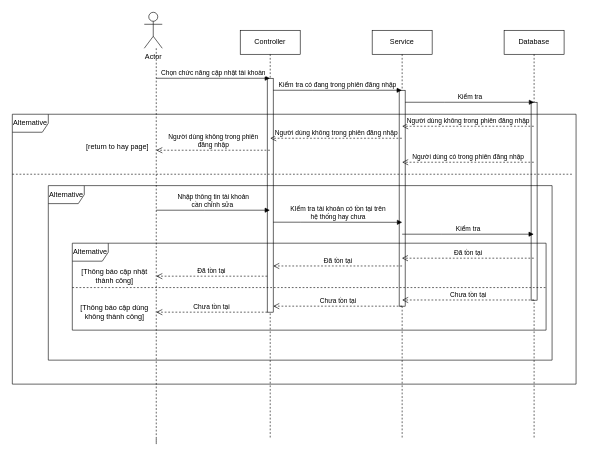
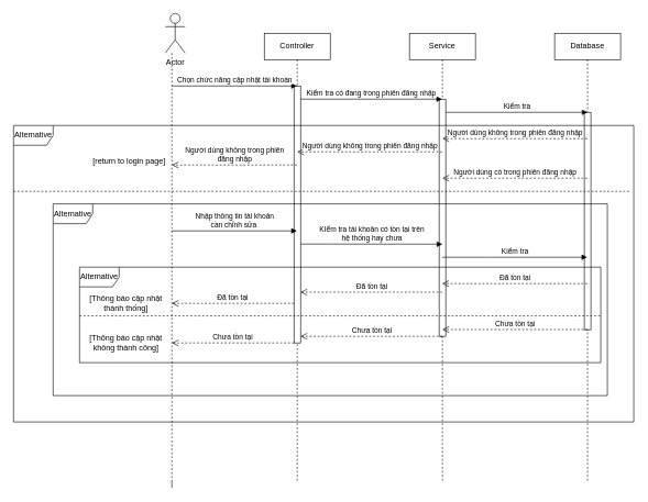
  <mxCell id="0" />
  <mxCell id="1" parent="0" />
  <mxCell id="2" value="Controller" style="shape=umlLifeline;perimeter=lifelinePerimeter;whiteSpace=wrap;html=1;container=1;dropTarget=0;collapsible=0;recursiveResize=0;outlineConnect=0;portConstraint=eastwest;newEdgeStyle={&quot;curved&quot;:0,&quot;rounded&quot;:0};" vertex="1" parent="1"><mxGeometry x="400" y="50" width="100" height="680" as="geometry" /></mxCell>
  <mxCell id="3" value="" style="html=1;points=[[0,0,0,0,5],[0,1,0,0,-5],[1,0,0,0,5],[1,1,0,0,-5]];perimeter=orthogonalPerimeter;outlineConnect=0;targetShapes=umlLifeline;portConstraint=eastwest;newEdgeStyle={&quot;curved&quot;:0,&quot;rounded&quot;:0};" vertex="1" parent="2"><mxGeometry x="45" y="80" width="10" height="390" as="geometry" /></mxCell>
  <mxCell id="4" style="edgeStyle=orthogonalEdgeStyle;rounded=0;orthogonalLoop=1;jettySize=auto;html=1;dashed=1;endArrow=none;startFill=0;" edge="1" parent="1" source="5"><mxGeometry relative="1" as="geometry"><mxPoint x="260" y="730" as="targetPoint" /><Array as="points"><mxPoint x="260" y="740" /><mxPoint x="260" y="740" /></Array></mxGeometry></mxCell>
- <mxCell id="5" value="Actor" style="shape=umlActor;verticalLabelPosition=bottom;verticalAlign=top;html=1;" vertex="1" parent="1"><mxGeometry x="240" y="20" width="30" height="60" as="geometry" /></mxCell>
+ <mxCell id="5" value="Actor" style="shape=umlActor;verticalLabelPosition=bottom;verticalAlign=top;html=1;" vertex="1" parent="1"><mxGeometry x="250" y="20" width="30" height="60" as="geometry" /></mxCell>
  <mxCell id="6" value="Service" style="shape=umlLifeline;perimeter=lifelinePerimeter;whiteSpace=wrap;html=1;container=1;dropTarget=0;collapsible=0;recursiveResize=0;outlineConnect=0;portConstraint=eastwest;newEdgeStyle={&quot;curved&quot;:0,&quot;rounded&quot;:0};" vertex="1" parent="1"><mxGeometry x="620" y="50" width="100" height="680" as="geometry" /></mxCell>
  <mxCell id="7" value="" style="html=1;points=[[0,0,0,0,5],[0,1,0,0,-5],[1,0,0,0,5],[1,1,0,0,-5]];perimeter=orthogonalPerimeter;outlineConnect=0;targetShapes=umlLifeline;portConstraint=eastwest;newEdgeStyle={&quot;curved&quot;:0,&quot;rounded&quot;:0};" vertex="1" parent="6"><mxGeometry x="45" y="100" width="10" height="360" as="geometry" /></mxCell>
  <mxCell id="8" value="Database" style="shape=umlLifeline;perimeter=lifelinePerimeter;whiteSpace=wrap;html=1;container=1;dropTarget=0;collapsible=0;recursiveResize=0;outlineConnect=0;portConstraint=eastwest;newEdgeStyle={&quot;curved&quot;:0,&quot;rounded&quot;:0};" vertex="1" parent="1"><mxGeometry x="840" y="50" width="100" height="680" as="geometry" /></mxCell>
  <mxCell id="9" value="" style="html=1;points=[[0,0,0,0,5],[0,1,0,0,-5],[1,0,0,0,5],[1,1,0,0,-5]];perimeter=orthogonalPerimeter;outlineConnect=0;targetShapes=umlLifeline;portConstraint=eastwest;newEdgeStyle={&quot;curved&quot;:0,&quot;rounded&quot;:0};" vertex="1" parent="8"><mxGeometry x="45" y="120" width="10" height="330" as="geometry" /></mxCell>
  <mxCell id="10" value="Chọn chức năng cập nhật tài khoàn" style="html=1;verticalAlign=bottom;endArrow=block;curved=0;rounded=0;" edge="1" parent="1"><mxGeometry width="80" relative="1" as="geometry"><mxPoint x="260" y="130" as="sourcePoint" /><mxPoint x="449.5" y="130" as="targetPoint" /><Array as="points"><mxPoint x="330" y="130" /></Array></mxGeometry></mxCell>
  <mxCell id="11" value="Kiểm tra có đang trong phiên đăng nhập" style="html=1;verticalAlign=bottom;endArrow=block;curved=0;rounded=0;" edge="1" parent="1" source="3" target="6"><mxGeometry width="80" relative="1" as="geometry"><mxPoint x="470" y="150" as="sourcePoint" /><mxPoint x="639.5" y="150" as="targetPoint" /><Array as="points"><mxPoint x="520" y="150" /></Array></mxGeometry></mxCell>
  <mxCell id="12" value="Kiểm tra" style="html=1;verticalAlign=bottom;endArrow=block;curved=0;rounded=0;" edge="1" parent="1" source="7"><mxGeometry width="80" relative="1" as="geometry"><mxPoint x="680" y="170" as="sourcePoint" /><mxPoint x="890" y="170" as="targetPoint" /><Array as="points"><mxPoint x="740" y="170" /></Array></mxGeometry></mxCell>
  <mxCell id="13" value="Người dùng không trong phiên đăng nhập" style="html=1;verticalAlign=bottom;endArrow=open;dashed=1;endSize=8;curved=0;rounded=0;" edge="1" parent="1"><mxGeometry relative="1" as="geometry"><mxPoint x="889.5" y="210" as="sourcePoint" /><mxPoint x="670" y="210" as="targetPoint" /></mxGeometry></mxCell>
  <mxCell id="14" value="Người dùng không trong phiên đăng nhập" style="html=1;verticalAlign=bottom;endArrow=open;dashed=1;endSize=8;curved=0;rounded=0;" edge="1" parent="1"><mxGeometry relative="1" as="geometry"><mxPoint x="669.5" y="230" as="sourcePoint" /><mxPoint x="450" y="230" as="targetPoint" /></mxGeometry></mxCell>
  <mxCell id="15" value="Người dùng không trong phiên&lt;div&gt;đăng nhập&lt;/div&gt;" style="html=1;verticalAlign=bottom;endArrow=open;dashed=1;endSize=8;curved=0;rounded=0;" edge="1" parent="1"><mxGeometry relative="1" as="geometry"><mxPoint x="449.5" y="250" as="sourcePoint" /><mxPoint x="260" y="250" as="targetPoint" /></mxGeometry></mxCell>
  <mxCell id="16" value="Alternative" style="shape=umlFrame;whiteSpace=wrap;html=1;pointerEvents=0;" vertex="1" parent="1"><mxGeometry x="20" y="190" width="940" height="450" as="geometry" /></mxCell>
- <mxCell id="17" value="[return to hay page]" style="text;html=1;align=center;verticalAlign=middle;resizable=0;points=[];autosize=1;strokeColor=none;fillColor=none;" vertex="1" parent="1"><mxGeometry x="130" y="230" width="130" height="30" as="geometry" /></mxCell>
+ <mxCell id="17" value="[return to login page]" style="text;html=1;align=center;verticalAlign=middle;resizable=0;points=[];autosize=1;strokeColor=none;fillColor=none;" vertex="1" parent="1"><mxGeometry x="130" y="230" width="130" height="30" as="geometry" /></mxCell>
  <mxCell id="18" value="" style="line;strokeWidth=1;fillColor=none;align=left;verticalAlign=middle;spacingTop=-1;spacingLeft=3;spacingRight=3;rotatable=0;labelPosition=right;points=[];portConstraint=eastwest;strokeColor=inherit;dashed=1;" vertex="1" parent="1"><mxGeometry x="20" y="286" width="935" height="8" as="geometry" /></mxCell>
  <mxCell id="19" value="Người dùng có trong phiên đăng nhập" style="html=1;verticalAlign=bottom;endArrow=open;dashed=1;endSize=8;curved=0;rounded=0;" edge="1" parent="1" source="8"><mxGeometry relative="1" as="geometry"><mxPoint x="750" y="270" as="sourcePoint" /><mxPoint x="670" y="270" as="targetPoint" /></mxGeometry></mxCell>
  <mxCell id="20" value="Alternative" style="shape=umlFrame;whiteSpace=wrap;html=1;pointerEvents=0;" vertex="1" parent="1"><mxGeometry x="80" y="309" width="840" height="291" as="geometry" /></mxCell>
  <mxCell id="21" value="Nhập thông tin tài khoản&lt;div&gt;cần chỉnh sửa&amp;nbsp;&lt;/div&gt;" style="html=1;verticalAlign=bottom;endArrow=block;curved=0;rounded=0;" edge="1" parent="1"><mxGeometry x="0.003" width="80" relative="1" as="geometry"><mxPoint x="260" y="350" as="sourcePoint" /><mxPoint x="449.5" y="350" as="targetPoint" /><Array as="points"><mxPoint x="340" y="350" /></Array><mxPoint as="offset" /></mxGeometry></mxCell>
  <mxCell id="22" value="KIểm tra tài khoản có tồn tại trên&lt;div&gt;hệ thống hay chưa&lt;/div&gt;" style="html=1;verticalAlign=bottom;endArrow=block;curved=0;rounded=0;entryX=0.5;entryY=0.493;entryDx=0;entryDy=0;entryPerimeter=0;" edge="1" parent="1"><mxGeometry width="80" relative="1" as="geometry"><mxPoint x="455" y="370" as="sourcePoint" /><mxPoint x="670" y="370.17" as="targetPoint" /><Array as="points"><mxPoint x="500" y="370" /></Array></mxGeometry></mxCell>
  <mxCell id="23" value="Kiểm tra" style="html=1;verticalAlign=bottom;endArrow=block;curved=0;rounded=0;" edge="1" parent="1"><mxGeometry width="80" relative="1" as="geometry"><mxPoint x="670" y="390" as="sourcePoint" /><mxPoint x="889.5" y="390" as="targetPoint" /><Array as="points"><mxPoint x="735" y="390" /></Array></mxGeometry></mxCell>
  <mxCell id="24" value="Alternative" style="shape=umlFrame;whiteSpace=wrap;html=1;pointerEvents=0;" vertex="1" parent="1"><mxGeometry x="120" y="405" width="790" height="145" as="geometry" /></mxCell>
  <mxCell id="25" value="Đã tồn tại" style="html=1;verticalAlign=bottom;endArrow=open;dashed=1;endSize=8;curved=0;rounded=0;" edge="1" parent="1"><mxGeometry relative="1" as="geometry"><mxPoint x="889.5" y="430" as="sourcePoint" /><mxPoint x="669.63" y="430" as="targetPoint" /></mxGeometry></mxCell>
  <mxCell id="26" value="Đã tồn tại" style="html=1;verticalAlign=bottom;endArrow=open;dashed=1;endSize=8;curved=0;rounded=0;" edge="1" parent="1"><mxGeometry relative="1" as="geometry"><mxPoint x="669.87" y="443" as="sourcePoint" /><mxPoint x="455" y="443" as="targetPoint" /></mxGeometry></mxCell>
  <mxCell id="27" value="Đã tồn tại" style="html=1;verticalAlign=bottom;endArrow=open;dashed=1;endSize=8;curved=0;rounded=0;" edge="1" parent="1" source="3"><mxGeometry relative="1" as="geometry"><mxPoint x="420" y="460" as="sourcePoint" /><mxPoint x="260" y="460" as="targetPoint" /></mxGeometry></mxCell>
- <mxCell id="28" value="[Thông báo cập nhật&lt;div&gt;&lt;span style=&quot;background-color: transparent; color: light-dark(rgb(0, 0, 0), rgb(255, 255, 255));&quot;&gt;thành công]&lt;/span&gt;&lt;/div&gt;" style="text;html=1;align=center;verticalAlign=middle;resizable=0;points=[];autosize=1;strokeColor=none;fillColor=none;" vertex="1" parent="1"><mxGeometry x="125" y="440" width="130" height="40" as="geometry" /></mxCell>
+ <mxCell id="28" value="[Thông báo cập nhật&lt;div&gt;&lt;span style=&quot;background-color: transparent; color: light-dark(rgb(0, 0, 0), rgb(255, 255, 255));&quot;&gt;thành thống]&lt;/span&gt;&lt;/div&gt;" style="text;html=1;align=center;verticalAlign=middle;resizable=0;points=[];autosize=1;strokeColor=none;fillColor=none;" vertex="1" parent="1"><mxGeometry x="125" y="440" width="130" height="40" as="geometry" /></mxCell>
  <mxCell id="29" value="" style="line;strokeWidth=1;fillColor=none;align=left;verticalAlign=middle;spacingTop=-1;spacingLeft=3;spacingRight=3;rotatable=0;labelPosition=right;points=[];portConstraint=eastwest;strokeColor=inherit;dashed=1;" vertex="1" parent="1"><mxGeometry x="120" y="475" width="790" height="8" as="geometry" /></mxCell>
  <mxCell id="30" value="Chưa tồn tại" style="html=1;verticalAlign=bottom;endArrow=open;dashed=1;endSize=8;curved=0;rounded=0;" edge="1" parent="1"><mxGeometry relative="1" as="geometry"><mxPoint x="889.87" y="499.7" as="sourcePoint" /><mxPoint x="670" y="499.7" as="targetPoint" /></mxGeometry></mxCell>
  <mxCell id="31" value="Chưa tồn tại" style="html=1;verticalAlign=bottom;endArrow=open;dashed=1;endSize=8;curved=0;rounded=0;" edge="1" parent="1" target="3"><mxGeometry relative="1" as="geometry"><mxPoint x="669.87" y="510" as="sourcePoint" /><mxPoint x="460" y="510" as="targetPoint" /></mxGeometry></mxCell>
  <mxCell id="32" value="Chưa tồn tại" style="html=1;verticalAlign=bottom;endArrow=open;dashed=1;endSize=8;curved=0;rounded=0;" edge="1" parent="1"><mxGeometry relative="1" as="geometry"><mxPoint x="445" y="520" as="sourcePoint" /><mxPoint x="260" y="520" as="targetPoint" /></mxGeometry></mxCell>
- <mxCell id="33" value="[Thông báo cập dùng&lt;div&gt;không thành công]&lt;/div&gt;" style="text;html=1;align=center;verticalAlign=middle;resizable=0;points=[];autosize=1;strokeColor=none;fillColor=none;" vertex="1" parent="1"><mxGeometry x="125" y="500" width="130" height="40" as="geometry" /></mxCell>
+ <mxCell id="33" value="[Thông báo cập nhật&lt;div&gt;không thành công]&lt;/div&gt;" style="text;html=1;align=center;verticalAlign=middle;resizable=0;points=[];autosize=1;strokeColor=none;fillColor=none;" vertex="1" parent="1"><mxGeometry x="125" y="500" width="130" height="40" as="geometry" /></mxCell>
